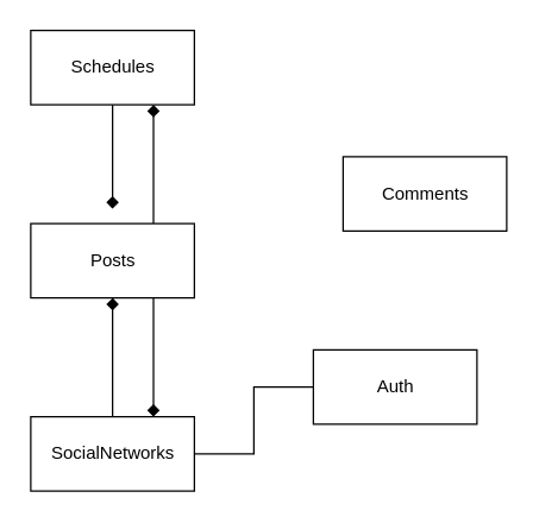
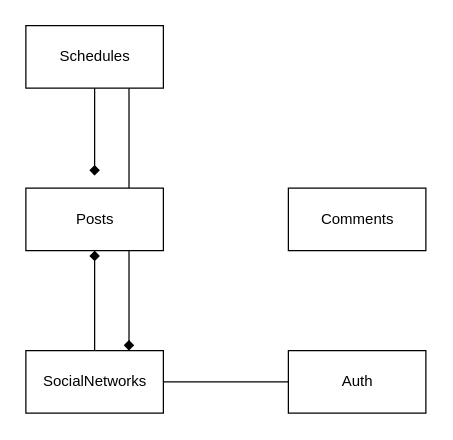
  <mxCell id="0" />
  <mxCell id="1" parent="0" />
  <mxCell id="2" style="edgeStyle=orthogonalEdgeStyle;rounded=0;orthogonalLoop=1;jettySize=auto;html=1;exitX=0.75;exitY=1;exitDx=0;exitDy=0;entryX=0.75;entryY=0;entryDx=0;entryDy=0;endArrow=diamond;endFill=1;" edge="1" parent="1" source="4" target="9"><mxGeometry relative="1" as="geometry" /></mxCell>
- <mxCell id="3" style="edgeStyle=orthogonalEdgeStyle;rounded=0;orthogonalLoop=1;jettySize=auto;html=1;exitX=0.75;exitY=0;exitDx=0;exitDy=0;entryX=0.75;entryY=1;entryDx=0;entryDy=0;endArrow=diamond;endFill=1;" edge="1" parent="1" source="4" target="11"><mxGeometry relative="1" as="geometry" /></mxCell>
+ <mxCell id="3" style="edgeStyle=orthogonalEdgeStyle;rounded=0;orthogonalLoop=1;jettySize=auto;html=1;exitX=0.75;exitY=0;exitDx=0;exitDy=0;entryX=0.75;entryY=1;entryDx=0;entryDy=0;endArrow=none;endFill=1;" edge="1" parent="1" source="4" target="11"><mxGeometry relative="1" as="geometry" /></mxCell>
  <mxCell id="4" value="Posts" style="html=1;" vertex="1" parent="1"><mxGeometry x="20" y="150" width="110" height="50" as="geometry" /></mxCell>
- <mxCell id="5" value="Comments" style="html=1;" vertex="1" parent="1"><mxGeometry x="230" y="105" width="110" height="50" as="geometry" /></mxCell>
- <mxCell id="6" value="Auth" style="html=1;" vertex="1" parent="1"><mxGeometry x="210" y="235" width="110" height="50" as="geometry" /></mxCell>
+ <mxCell id="5" value="Comments" style="html=1;" vertex="1" parent="1"><mxGeometry x="230" y="150" width="110" height="50" as="geometry" /></mxCell>
+ <mxCell id="6" value="Auth" style="html=1;" vertex="1" parent="1"><mxGeometry x="230" y="280" width="110" height="50" as="geometry" /></mxCell>
  <mxCell id="7" style="edgeStyle=orthogonalEdgeStyle;rounded=0;orthogonalLoop=1;jettySize=auto;html=1;entryX=0.5;entryY=1;entryDx=0;entryDy=0;endArrow=diamond;endFill=1;" edge="1" parent="1" source="9" target="4"><mxGeometry relative="1" as="geometry" /></mxCell>
  <mxCell id="8" style="edgeStyle=orthogonalEdgeStyle;rounded=0;orthogonalLoop=1;jettySize=auto;html=1;endArrow=none;endFill=0;" edge="1" parent="1" source="9" target="6"><mxGeometry relative="1" as="geometry" /></mxCell>
  <mxCell id="9" value="SocialNetworks" style="html=1;" vertex="1" parent="1"><mxGeometry x="20" y="280" width="110" height="50" as="geometry" /></mxCell>
  <mxCell id="10" style="edgeStyle=orthogonalEdgeStyle;rounded=0;orthogonalLoop=1;jettySize=auto;html=1;endArrow=diamond;endFill=1;" edge="1" parent="1" source="11"><mxGeometry relative="1" as="geometry"><mxPoint x="75" y="140" as="targetPoint" /></mxGeometry></mxCell>
  <mxCell id="11" value="Schedules" style="html=1;" vertex="1" parent="1"><mxGeometry x="20" y="20" width="110" height="50" as="geometry" /></mxCell>
